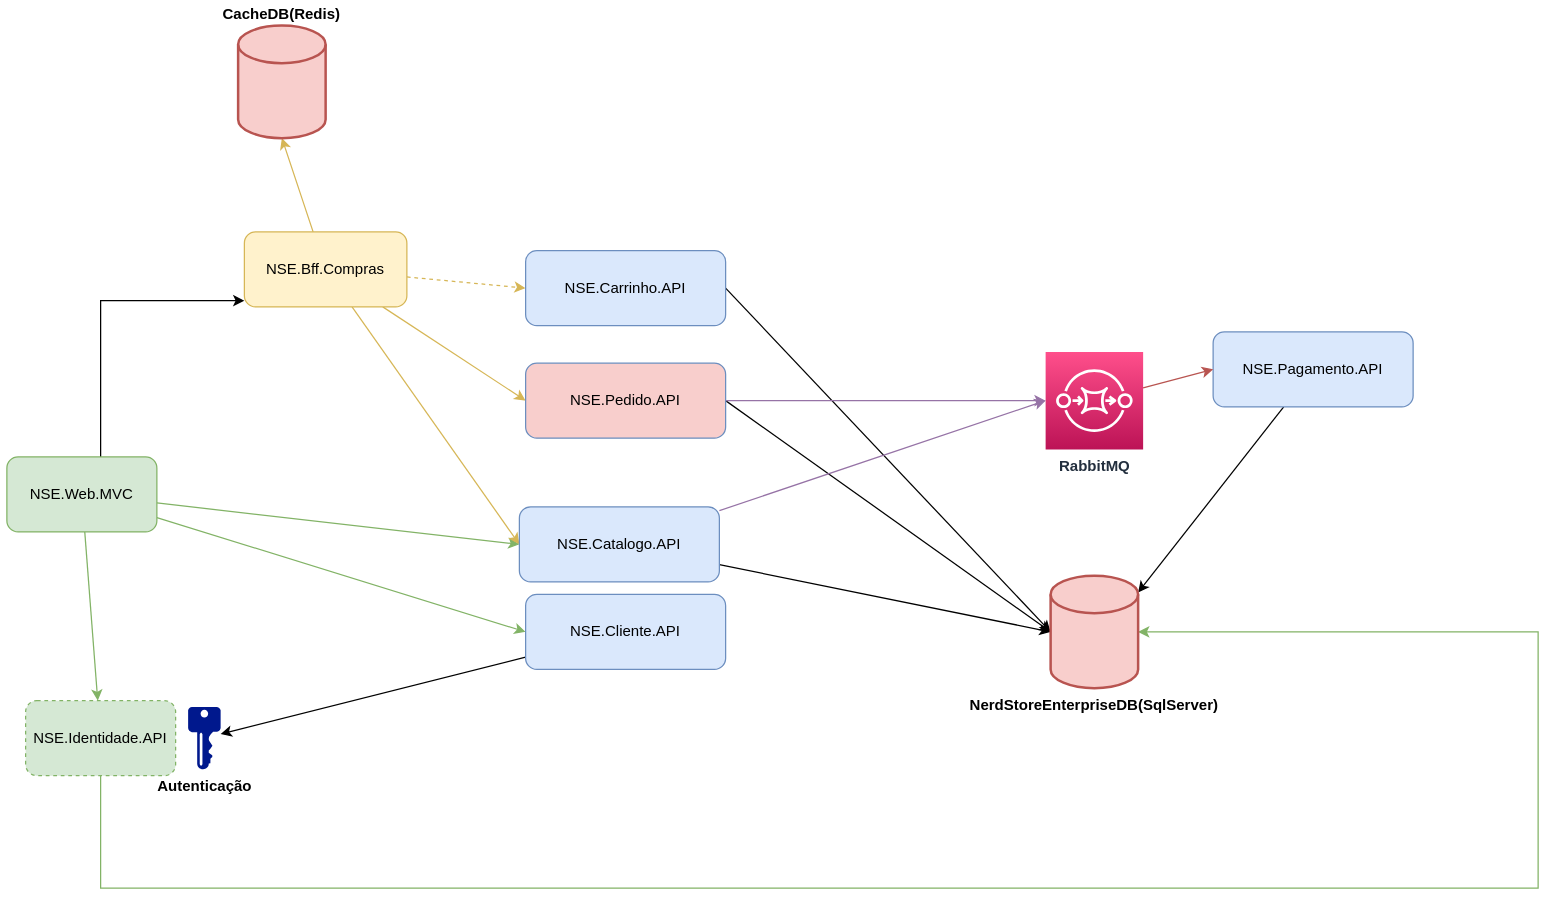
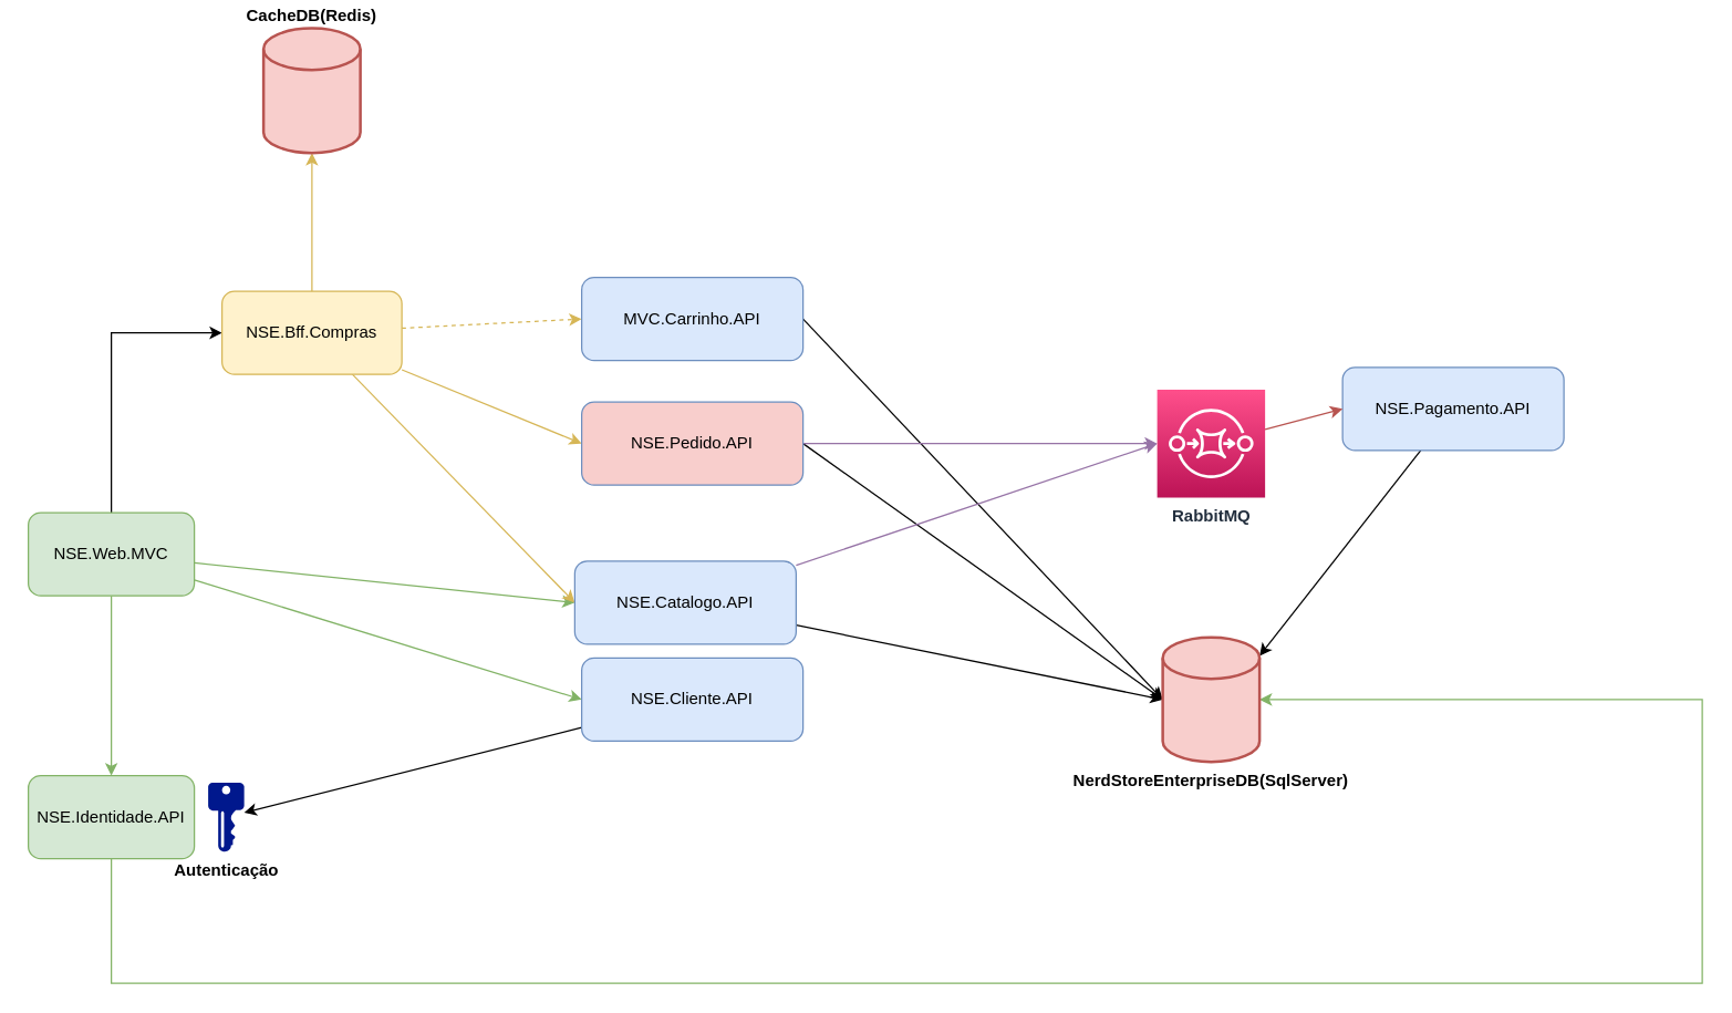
  <mxCell id="0" />
  <mxCell id="1" parent="0" />
  <mxCell id="2" value="" style="edgeStyle=none;rounded=0;orthogonalLoop=1;jettySize=auto;html=1;fillColor=#d5e8d4;strokeColor=#82b366;" parent="1" source="6" target="8" edge="1"><mxGeometry relative="1" as="geometry" /></mxCell>
  <mxCell id="3" value="" style="edgeStyle=orthogonalEdgeStyle;rounded=0;orthogonalLoop=1;jettySize=auto;html=1;" parent="1" source="6" target="13" edge="1"><mxGeometry relative="1" as="geometry"><Array as="points"><mxPoint x="80" y="240" /></Array></mxGeometry></mxCell>
  <mxCell id="4" style="edgeStyle=none;rounded=0;orthogonalLoop=1;jettySize=auto;html=1;entryX=0;entryY=0.5;entryDx=0;entryDy=0;fillColor=#d5e8d4;strokeColor=#82b366;" parent="1" source="6" target="23" edge="1"><mxGeometry relative="1" as="geometry" /></mxCell>
  <mxCell id="5" style="edgeStyle=none;rounded=0;orthogonalLoop=1;jettySize=auto;html=1;entryX=0;entryY=0.5;entryDx=0;entryDy=0;fillColor=#d5e8d4;strokeColor=#82b366;" parent="1" source="6" target="25" edge="1"><mxGeometry relative="1" as="geometry" /></mxCell>
- <mxCell id="6" value="NSE.Web.MVC" style="rounded=1;whiteSpace=wrap;html=1;fillColor=#d5e8d4;strokeColor=#82b366;" parent="1" vertex="1"><mxGeometry x="5" y="365" width="120" height="60" as="geometry" /></mxCell>
+ <mxCell id="6" value="NSE.Web.MVC" style="rounded=1;whiteSpace=wrap;html=1;fillColor=#d5e8d4;strokeColor=#82b366;" parent="1" vertex="1"><mxGeometry x="20" y="370" width="120" height="60" as="geometry" /></mxCell>
  <mxCell id="7" style="edgeStyle=orthogonalEdgeStyle;rounded=0;orthogonalLoop=1;jettySize=auto;html=1;entryX=1;entryY=0.5;entryDx=0;entryDy=0;entryPerimeter=0;fillColor=#d5e8d4;strokeColor=#82b366;" parent="1" source="8" target="26" edge="1"><mxGeometry relative="1" as="geometry"><mxPoint x="980" y="370" as="targetPoint" /><Array as="points"><mxPoint x="80" y="710" /><mxPoint x="1230" y="710" /><mxPoint x="1230" y="505" /></Array></mxGeometry></mxCell>
- <mxCell id="8" value="NSE.Identidade.API" style="rounded=1;whiteSpace=wrap;html=1;fillColor=#d5e8d4;strokeColor=#82b366;dashed=1;" parent="1" vertex="1"><mxGeometry x="20" y="560" width="120" height="60" as="geometry" /></mxCell>
+ <mxCell id="8" value="NSE.Identidade.API" style="rounded=1;whiteSpace=wrap;html=1;fillColor=#d5e8d4;strokeColor=#82b366;" parent="1" vertex="1"><mxGeometry x="20" y="560" width="120" height="60" as="geometry" /></mxCell>
  <mxCell id="9" value="" style="rounded=0;orthogonalLoop=1;jettySize=auto;html=1;fillColor=#fff2cc;strokeColor=#d6b656;entryX=0;entryY=0.5;entryDx=0;entryDy=0;dashed=1;" parent="1" source="13" target="15" edge="1"><mxGeometry relative="1" as="geometry" /></mxCell>
  <mxCell id="10" style="rounded=0;orthogonalLoop=1;jettySize=auto;html=1;entryX=0;entryY=0.5;entryDx=0;entryDy=0;fillColor=#fff2cc;strokeColor=#d6b656;" parent="1" source="13" target="20" edge="1"><mxGeometry relative="1" as="geometry"><mxPoint x="430" y="320" as="targetPoint" /></mxGeometry></mxCell>
  <mxCell id="11" style="edgeStyle=none;rounded=0;orthogonalLoop=1;jettySize=auto;html=1;entryX=0;entryY=0.5;entryDx=0;entryDy=0;fillColor=#fff2cc;strokeColor=#d6b656;" parent="1" source="13" target="23" edge="1"><mxGeometry relative="1" as="geometry" /></mxCell>
  <mxCell id="12" style="edgeStyle=none;rounded=0;orthogonalLoop=1;jettySize=auto;html=1;entryX=0.5;entryY=1;entryDx=0;entryDy=0;entryPerimeter=0;fillColor=#fff2cc;strokeColor=#d6b656;" edge="1" parent="1" source="13" target="30"><mxGeometry relative="1" as="geometry" /></mxCell>
- <mxCell id="13" value="NSE.Bff.Compras" style="whiteSpace=wrap;html=1;fillColor=#fff2cc;strokeColor=#d6b656;rounded=1;" parent="1" vertex="1"><mxGeometry x="195" y="185" width="130" height="60" as="geometry" /></mxCell>
+ <mxCell id="13" value="NSE.Bff.Compras" style="whiteSpace=wrap;html=1;fillColor=#fff2cc;strokeColor=#d6b656;rounded=1;" parent="1" vertex="1"><mxGeometry x="160" y="210" width="130" height="60" as="geometry" /></mxCell>
  <mxCell id="14" style="edgeStyle=none;rounded=0;orthogonalLoop=1;jettySize=auto;html=1;entryX=0;entryY=0.5;entryDx=0;entryDy=0;entryPerimeter=0;exitX=1;exitY=0.5;exitDx=0;exitDy=0;" parent="1" source="15" target="26" edge="1"><mxGeometry relative="1" as="geometry" /></mxCell>
- <mxCell id="15" value="NSE.Carrinho.API" style="whiteSpace=wrap;html=1;fillColor=#dae8fc;strokeColor=#6c8ebf;rounded=1;" parent="1" vertex="1"><mxGeometry x="420" y="200" width="160" height="60" as="geometry" /></mxCell>
+ <mxCell id="15" value="MVC.Carrinho.API" style="whiteSpace=wrap;html=1;fillColor=#dae8fc;strokeColor=#6c8ebf;rounded=1;" parent="1" vertex="1"><mxGeometry x="420" y="200" width="160" height="60" as="geometry" /></mxCell>
  <mxCell id="16" style="edgeStyle=none;rounded=0;orthogonalLoop=1;jettySize=auto;html=1;entryX=1;entryY=0.15;entryDx=0;entryDy=0;entryPerimeter=0;" parent="1" source="17" edge="1" target="26"><mxGeometry relative="1" as="geometry"><mxPoint x="740" y="410" as="targetPoint" /></mxGeometry></mxCell>
  <mxCell id="17" value="NSE.Pagamento.API" style="whiteSpace=wrap;html=1;fillColor=#dae8fc;strokeColor=#6c8ebf;rounded=1;" parent="1" vertex="1"><mxGeometry x="970" y="265" width="160" height="60" as="geometry" /></mxCell>
  <mxCell id="18" style="edgeStyle=none;rounded=0;orthogonalLoop=1;jettySize=auto;html=1;exitX=1;exitY=0.5;exitDx=0;exitDy=0;entryX=0;entryY=0.5;entryDx=0;entryDy=0;entryPerimeter=0;" parent="1" source="20" edge="1" target="26"><mxGeometry relative="1" as="geometry"><mxPoint x="740" y="410" as="targetPoint" /></mxGeometry></mxCell>
  <mxCell id="19" style="edgeStyle=none;rounded=0;orthogonalLoop=1;jettySize=auto;html=1;entryX=0;entryY=0.5;entryDx=0;entryDy=0;entryPerimeter=0;fillColor=#e1d5e7;strokeColor=#9673a6;" edge="1" parent="1" source="20" target="29"><mxGeometry relative="1" as="geometry" /></mxCell>
  <mxCell id="20" value="NSE.Pedido.API" style="whiteSpace=wrap;html=1;fillColor=#f8cecc;strokeColor=#6c8ebf;rounded=1;" parent="1" vertex="1"><mxGeometry x="420" y="290" width="160" height="60" as="geometry" /></mxCell>
  <mxCell id="21" style="edgeStyle=none;rounded=0;orthogonalLoop=1;jettySize=auto;html=1;entryX=0;entryY=0.5;entryDx=0;entryDy=0;entryPerimeter=0;" parent="1" source="23" target="26" edge="1"><mxGeometry relative="1" as="geometry" /></mxCell>
  <mxCell id="22" style="edgeStyle=none;rounded=0;orthogonalLoop=1;jettySize=auto;html=1;entryX=0;entryY=0.5;entryDx=0;entryDy=0;entryPerimeter=0;fillColor=#e1d5e7;strokeColor=#9673a6;" edge="1" parent="1" source="23" target="29"><mxGeometry relative="1" as="geometry" /></mxCell>
  <mxCell id="23" value="NSE.Catalogo.API" style="whiteSpace=wrap;html=1;fillColor=#dae8fc;strokeColor=#6c8ebf;rounded=1;" parent="1" vertex="1"><mxGeometry x="415" y="405" width="160" height="60" as="geometry" /></mxCell>
  <mxCell id="24" style="edgeStyle=none;rounded=0;orthogonalLoop=1;jettySize=auto;html=1;" parent="1" source="25" edge="1" target="27"><mxGeometry relative="1" as="geometry"><mxPoint x="740" y="420" as="targetPoint" /></mxGeometry></mxCell>
  <mxCell id="25" value="NSE.Cliente.API" style="whiteSpace=wrap;html=1;fillColor=#dae8fc;strokeColor=#6c8ebf;rounded=1;" parent="1" vertex="1"><mxGeometry x="420" y="475" width="160" height="60" as="geometry" /></mxCell>
  <mxCell id="26" value="&lt;b&gt;NerdStoreEnterpriseDB(SqlServer)&lt;/b&gt;" style="strokeWidth=2;html=1;shape=mxgraph.flowchart.database;whiteSpace=wrap;verticalAlign=top;labelPosition=center;verticalLabelPosition=bottom;align=center;fillColor=#f8cecc;strokeColor=#b85450;" parent="1" vertex="1"><mxGeometry x="840" y="460" width="70" height="90" as="geometry" /></mxCell>
  <mxCell id="27" value="&lt;b&gt;Autenticação&lt;/b&gt;" style="sketch=0;aspect=fixed;pointerEvents=1;shadow=0;dashed=0;html=1;strokeColor=none;labelPosition=center;verticalLabelPosition=bottom;verticalAlign=top;align=center;fillColor=#00188D;shape=mxgraph.mscae.enterprise.key_permissions" parent="1" vertex="1"><mxGeometry x="150" y="565" width="26" height="50" as="geometry" /></mxCell>
  <mxCell id="28" style="rounded=0;orthogonalLoop=1;jettySize=auto;html=1;entryX=0;entryY=0.5;entryDx=0;entryDy=0;fillColor=#f8cecc;strokeColor=#b85450;" edge="1" parent="1" source="29" target="17"><mxGeometry relative="1" as="geometry" /></mxCell>
  <mxCell id="29" value="&lt;b&gt;RabbitMQ&lt;/b&gt;" style="sketch=0;points=[[0,0,0],[0.25,0,0],[0.5,0,0],[0.75,0,0],[1,0,0],[0,1,0],[0.25,1,0],[0.5,1,0],[0.75,1,0],[1,1,0],[0,0.25,0],[0,0.5,0],[0,0.75,0],[1,0.25,0],[1,0.5,0],[1,0.75,0]];outlineConnect=0;fontColor=#232F3E;gradientColor=#FF4F8B;gradientDirection=north;fillColor=#BC1356;strokeColor=#ffffff;dashed=0;verticalLabelPosition=bottom;verticalAlign=top;align=center;html=1;fontSize=12;fontStyle=0;aspect=fixed;shape=mxgraph.aws4.resourceIcon;resIcon=mxgraph.aws4.sqs;labelPosition=center;" vertex="1" parent="1"><mxGeometry x="836" y="281" width="78" height="78" as="geometry" /></mxCell>
  <mxCell id="30" value="&lt;b&gt;CacheDB(Redis)&lt;/b&gt;" style="strokeWidth=2;html=1;shape=mxgraph.flowchart.database;whiteSpace=wrap;verticalAlign=bottom;labelPosition=center;verticalLabelPosition=top;align=center;fillColor=#f8cecc;strokeColor=#b85450;" vertex="1" parent="1"><mxGeometry x="190" y="20" width="70" height="90" as="geometry" /></mxCell>
